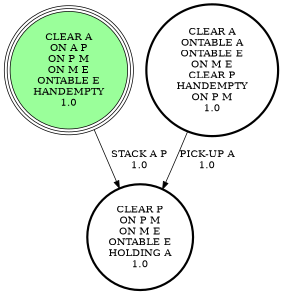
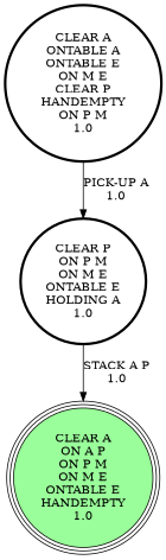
  digraph {
    node [penwidth=3 shape=circle]
    "CLEAR P\nON P M\nON M E\nONTABLE E\nHOLDING A\n1.0\n"
    "CLEAR A\nON A P\nON P M\nON M E\nONTABLE E\nHANDEMPTY\n1.0\n" [fillcolor=palegreen1 peripheries=3 style=filled penwidth=""]
    "CLEAR A\nONTABLE A\nONTABLE E\nON M E\nCLEAR P\nHANDEMPTY\nON P M\n1.0\n"
-   "CLEAR A\nON A P\nON P M\nON M E\nONTABLE E\nHANDEMPTY\n1.0\n" -> "CLEAR P\nON P M\nON M E\nONTABLE E\nHOLDING A\n1.0\n" [label="STACK A P\n1.0\n"]
+   "CLEAR P\nON P M\nON M E\nONTABLE E\nHOLDING A\n1.0\n" -> "CLEAR A\nON A P\nON P M\nON M E\nONTABLE E\nHANDEMPTY\n1.0\n" [label="STACK A P\n1.0\n"]
    "CLEAR A\nONTABLE A\nONTABLE E\nON M E\nCLEAR P\nHANDEMPTY\nON P M\n1.0\n" -> "CLEAR P\nON P M\nON M E\nONTABLE E\nHOLDING A\n1.0\n" [label="PICK-UP A\n1.0\n"]
  }
